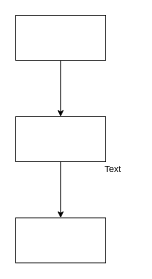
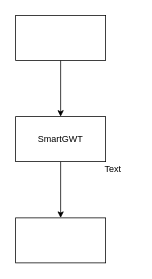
  <mxCell id="0" />
  <mxCell id="1" parent="0" />
  <mxCell id="2" style="edgeStyle=orthogonalEdgeStyle;rounded=0;orthogonalLoop=1;jettySize=auto;html=1;exitX=0.5;exitY=1;exitDx=0;exitDy=0;entryX=0.5;entryY=0;entryDx=0;entryDy=0;" edge="1" parent="1" source="3" target="5"><mxGeometry relative="1" as="geometry" /></mxCell>
  <mxCell id="3" value="" style="rounded=0;whiteSpace=wrap;html=1;" vertex="1" parent="1"><mxGeometry x="20" y="155" width="120" height="60" as="geometry" /></mxCell>
+ <mxCell id="4" value="SmartGWT" style="text;html=1;strokeColor=none;fillColor=none;align=center;verticalAlign=middle;whiteSpace=wrap;rounded=0;" vertex="1" parent="1"><mxGeometry x="30" y="170" width="100" height="30" as="geometry" /></mxCell>
  <mxCell id="5" value="" style="rounded=0;whiteSpace=wrap;html=1;" vertex="1" parent="1"><mxGeometry x="20" y="290" width="120" height="60" as="geometry" /></mxCell>
  <mxCell id="6" style="edgeStyle=orthogonalEdgeStyle;rounded=0;orthogonalLoop=1;jettySize=auto;html=1;exitX=0.5;exitY=1;exitDx=0;exitDy=0;entryX=0.5;entryY=0;entryDx=0;entryDy=0;" edge="1" parent="1" source="7" target="3"><mxGeometry relative="1" as="geometry" /></mxCell>
  <mxCell id="7" value="" style="rounded=0;whiteSpace=wrap;html=1;" vertex="1" parent="1"><mxGeometry x="20" y="20" width="120" height="60" as="geometry" /></mxCell>
  <mxCell id="8" value="Text" style="text;html=1;strokeColor=none;fillColor=none;align=center;verticalAlign=middle;whiteSpace=wrap;rounded=0;" vertex="1" parent="1"><mxGeometry x="120" y="210" width="60" height="30" as="geometry" /></mxCell>
